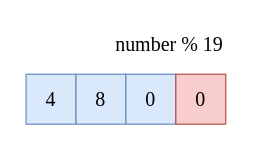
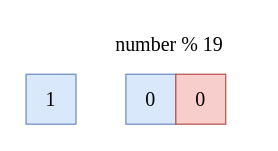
  <mxCell id="0" />
  <mxCell id="1" parent="0" />
- <mxCell id="2" value="4" style="rounded=0;whiteSpace=wrap;html=1;strokeColor=#6c8ebf;strokeWidth=1;fontFamily=Ubuntu;fontSize=16;fillColor=#dae8fc;" parent="1" vertex="1"><mxGeometry x="20" y="59" width="40" height="40" as="geometry" /></mxCell>
- <mxCell id="3" value="8" style="rounded=0;whiteSpace=wrap;html=1;strokeColor=#6c8ebf;strokeWidth=1;fontFamily=Ubuntu;fontSize=16;fillColor=#dae8fc;" parent="1" vertex="1"><mxGeometry x="60" y="59" width="40" height="40" as="geometry" /></mxCell>
+ <mxCell id="2" value="1" style="rounded=0;whiteSpace=wrap;html=1;strokeColor=#6c8ebf;strokeWidth=1;fontFamily=Ubuntu;fontSize=16;fillColor=#dae8fc;" parent="1" vertex="1"><mxGeometry x="20" y="59" width="40" height="40" as="geometry" /></mxCell>
  <mxCell id="4" value="0" style="rounded=0;whiteSpace=wrap;html=1;strokeColor=#6c8ebf;strokeWidth=1;fontFamily=Ubuntu;fontSize=16;fillColor=#dae8fc;" parent="1" vertex="1"><mxGeometry x="100" y="59" width="40" height="40" as="geometry" /></mxCell>
  <mxCell id="5" value="0" style="rounded=0;whiteSpace=wrap;html=1;strokeColor=#b85450;strokeWidth=1;fontFamily=Ubuntu;fontSize=16;fillColor=#f8cecc;" parent="1" vertex="1"><mxGeometry x="140" y="59" width="40" height="40" as="geometry" /></mxCell>
  <mxCell id="6" value="number % 19" style="text;html=1;align=center;verticalAlign=middle;whiteSpace=wrap;rounded=0;fontFamily=Ubuntu;fontSize=16;fontStyle=0;" parent="1" vertex="1"><mxGeometry x="70" y="20" width="130" height="30" as="geometry" /></mxCell>
